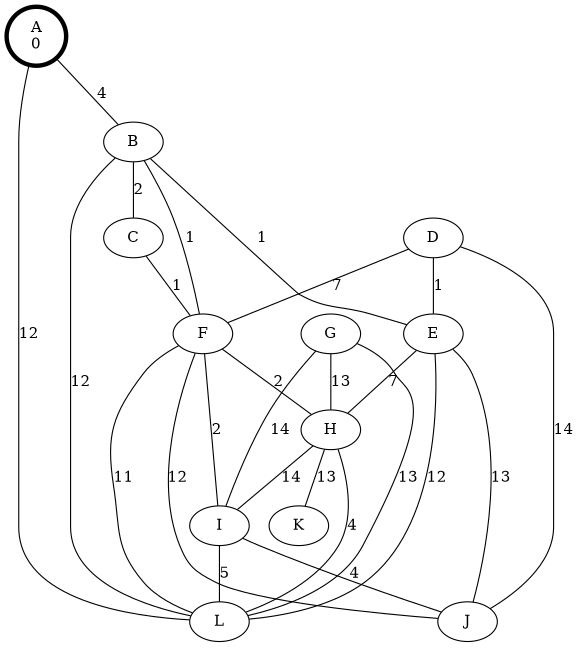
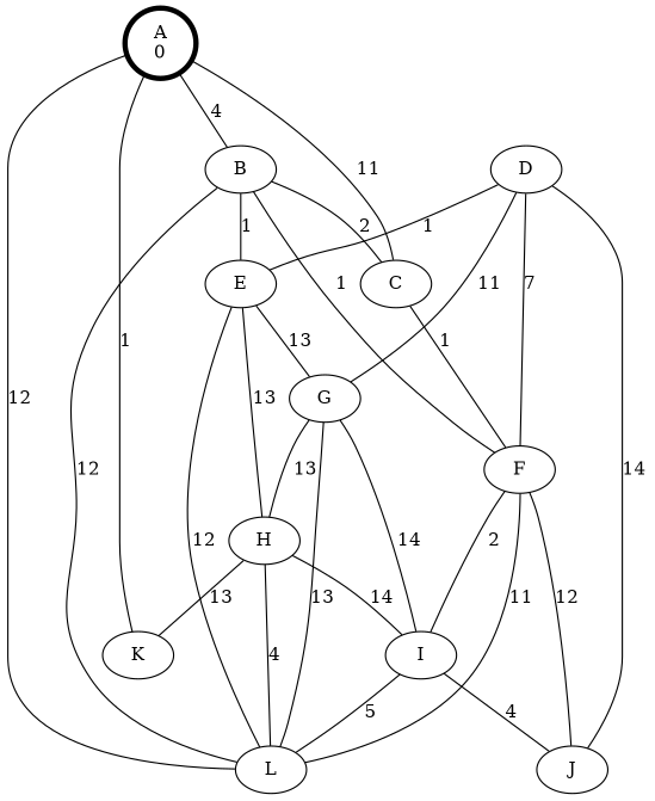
  graph {
    n1 [label="A\n0" penwidth=4]
    B
    C
    K
    L
    E
    F
    H
    I
    J
    D
    G
    n1 -- B [label=4]
+   n1 -- C [label=11]
+   n1 -- K [label=1]
    n1 -- L [label=12]
    B -- C [label=2]
    B -- L [label=12]
    B -- E [label=1]
    B -- F [label=1]
    C -- F [label=1]
    E -- L [label=12]
-   E -- H [label=7]
-   E -- J [label=13]
+   E -- H [label=13]
+   E -- G [label=13]
    F -- L [label=11]
-   F -- H [label=2]
    F -- I [label=2]
    F -- J [label=12]
    H -- K [label=13]
    H -- L [label=4]
    H -- I [label=14]
    I -- L [label=5]
    I -- J [label=4]
    D -- E [label=1]
    D -- F [label=7]
    D -- J [label=14]
+   D -- G [label=11]
    G -- L [label=13]
    G -- H [label=13]
    G -- I [label=14]
  }
